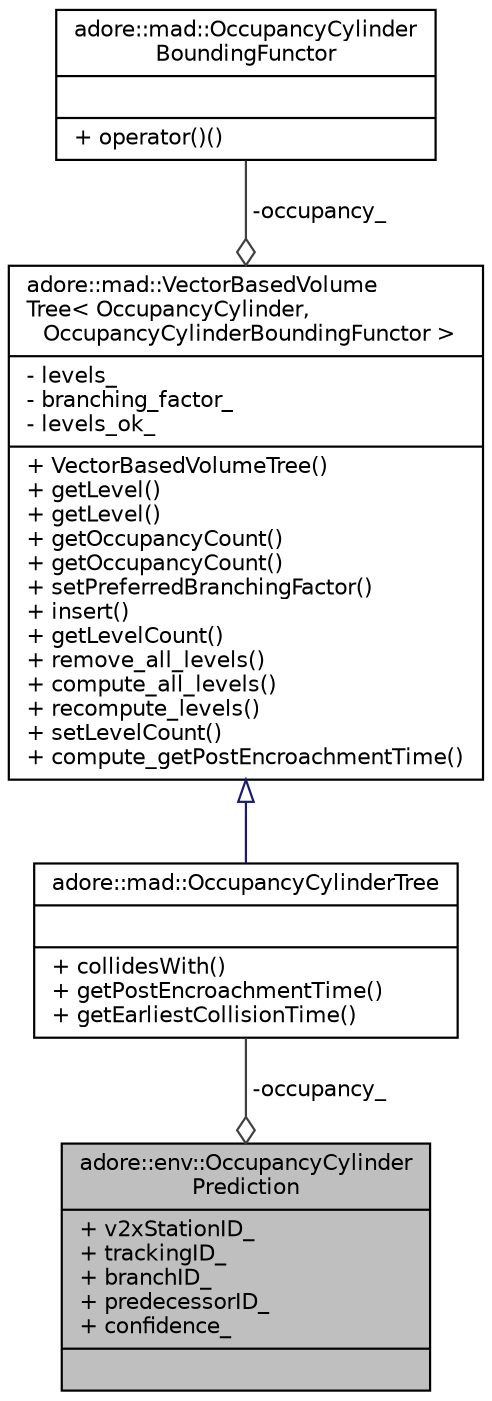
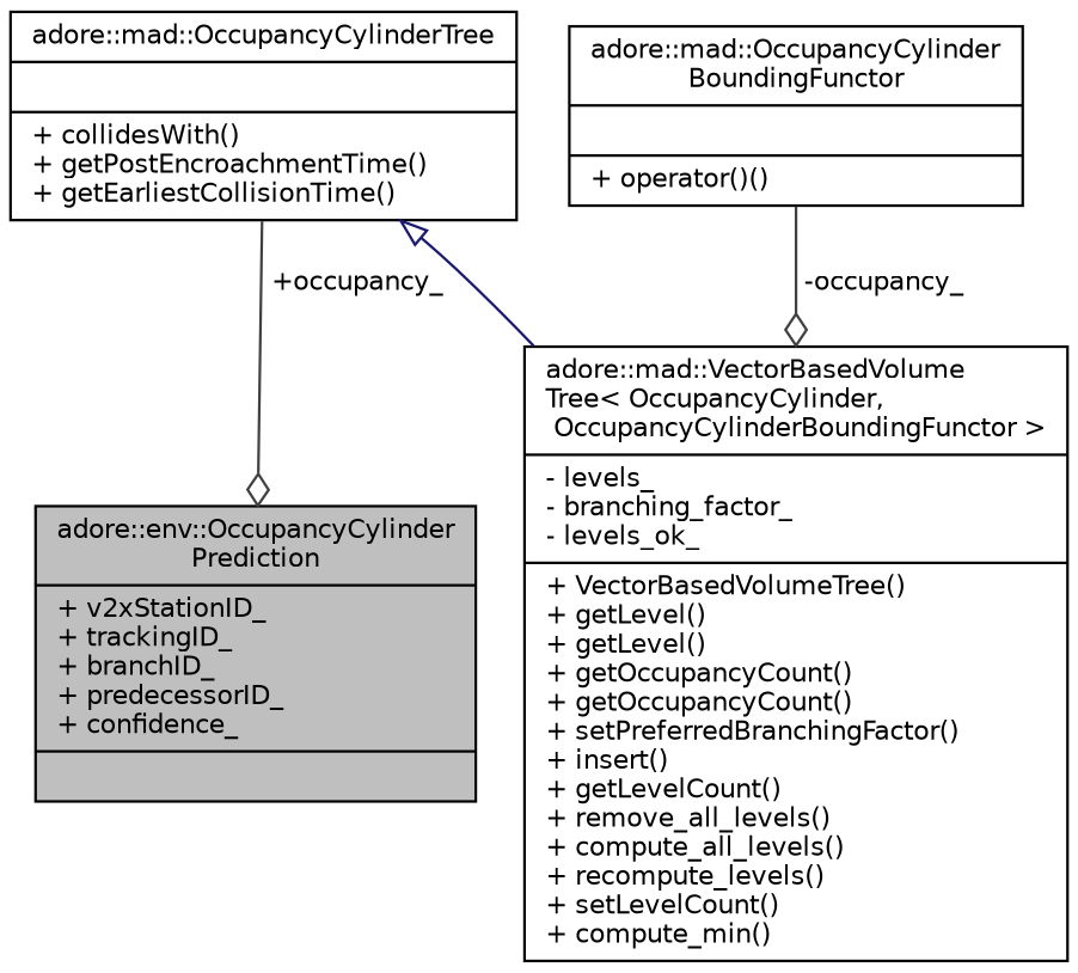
  digraph {
    node [color=black fillcolor=white fontname=Helvetica fontsize=10 shape=record style=filled]
    edge [arrowhead=odiamond color=grey25 fontname=Helvetica fontsize=10 labelfontname=Helvetica labelfontsize=10 style=solid]
    n1 [fillcolor=grey75 fontcolor=black height=0.2 label="{adore::env::OccupancyCylinder\lPrediction\n|+ v2xStationID_\l+ trackingID_\l+ branchID_\l+ predecessorID_\l+ confidence_\l|}" width=0.4]
    n2 [height=0.2 label="{adore::mad::OccupancyCylinderTree\n||+ collidesWith()\l+ getPostEncroachmentTime()\l+ getEarliestCollisionTime()\l}" width=0.4]
-   n3 [height=0.2 label="{adore::mad::VectorBasedVolume\lTree\< OccupancyCylinder,\l OccupancyCylinderBoundingFunctor \>\n|- levels_\l- branching_factor_\l- levels_ok_\l|+ VectorBasedVolumeTree()\l+ getLevel()\l+ getLevel()\l+ getOccupancyCount()\l+ getOccupancyCount()\l+ setPreferredBranchingFactor()\l+ insert()\l+ getLevelCount()\l+ remove_all_levels()\l+ compute_all_levels()\l+ recompute_levels()\l+ setLevelCount()\l+ compute_getPostEncroachmentTime()\l}" width=0.4]
+   n3 [height=0.2 label="{adore::mad::VectorBasedVolume\lTree\< OccupancyCylinder,\l OccupancyCylinderBoundingFunctor \>\n|- levels_\l- branching_factor_\l- levels_ok_\l|+ VectorBasedVolumeTree()\l+ getLevel()\l+ getLevel()\l+ getOccupancyCount()\l+ getOccupancyCount()\l+ setPreferredBranchingFactor()\l+ insert()\l+ getLevelCount()\l+ remove_all_levels()\l+ compute_all_levels()\l+ recompute_levels()\l+ setLevelCount()\l+ compute_min()\l}" width=0.4]
    n4 [height=0.2 label="{adore::mad::OccupancyCylinder\lBoundingFunctor\n||+ operator()()\l}" width=0.4]
-   n2 -> n1 [label=" -occupancy_"]
-   n3 -> n2 [arrowtail=onormal color=midnightblue dir=back arrowhead=""]
+   n2 -> n1 [label=" +occupancy_"]
+   n2 -> n3 [arrowtail=onormal color=midnightblue dir=back arrowhead=""]
    n4 -> n3 [label=" -occupancy_"]
  }
